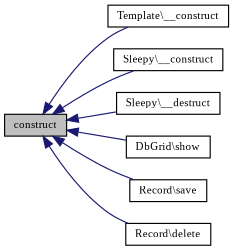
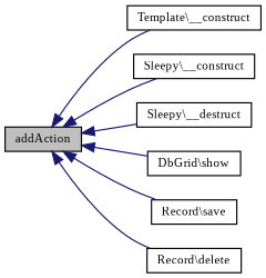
  digraph {
    rankdir=LR
    fontname="Liberation Serif"
    node [color=black fillcolor=white fontname="Liberation Serif" fontsize=10 shape=record style=filled]
    edge [color=midnightblue dir=back fontname="Liberation Serif" fontsize=10 labelfontname=Helvetica labelfontsize=10 style=solid]
-   n1 [fillcolor=grey75 fontcolor=black height=0.2 label=construct width=0.4]
+   n1 [fillcolor=grey75 fontcolor=black height=0.2 label=addAction width=0.4]
    n2 [height=0.2 label="Template\\__construct" width=0.4]
    n3 [height=0.2 label="Sleepy\\__construct" width=0.4]
    n4 [height=0.2 label="Sleepy\\__destruct" width=0.4]
    n5 [height=0.2 label="DbGrid\\show" width=0.4]
    n6 [height=0.2 label="Record\\save" width=0.4]
    n7 [height=0.2 label="Record\\delete" width=0.4]
    n1 -> n2
    n1 -> n3
    n1 -> n4
    n1 -> n5
    n1 -> n6
    n1 -> n7
  }
